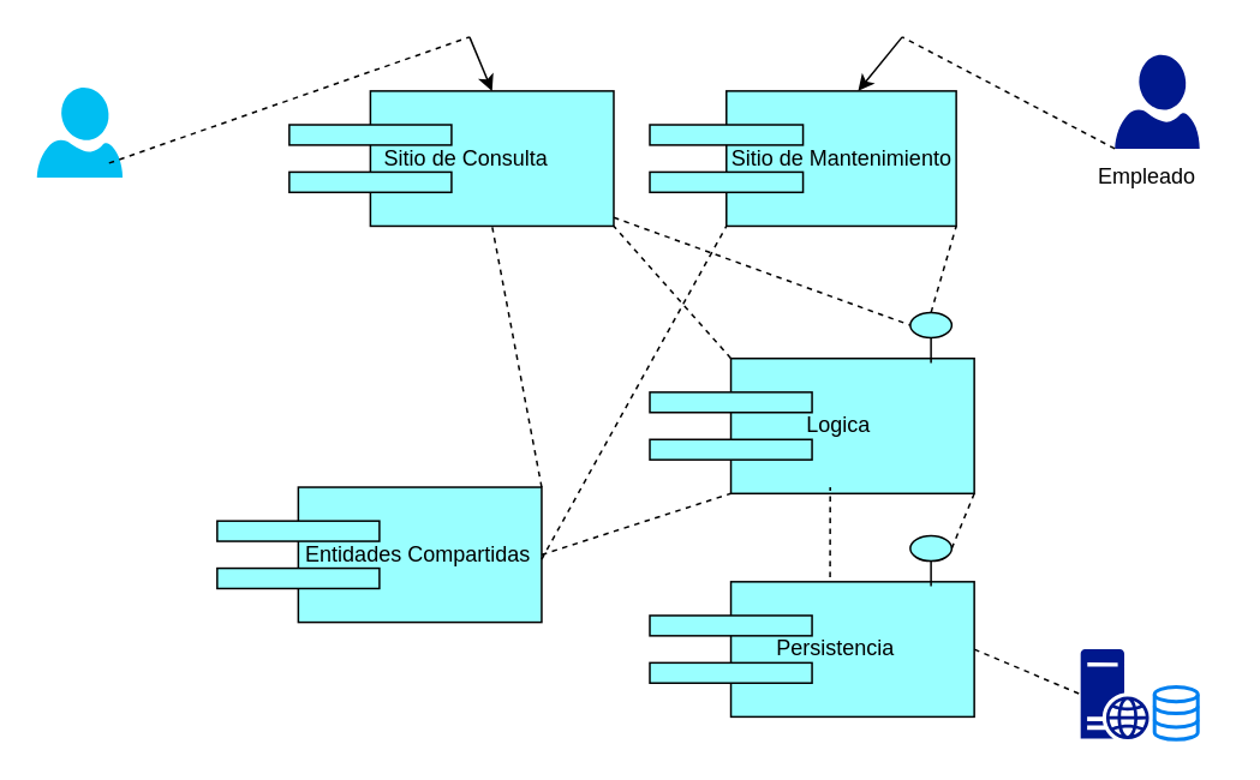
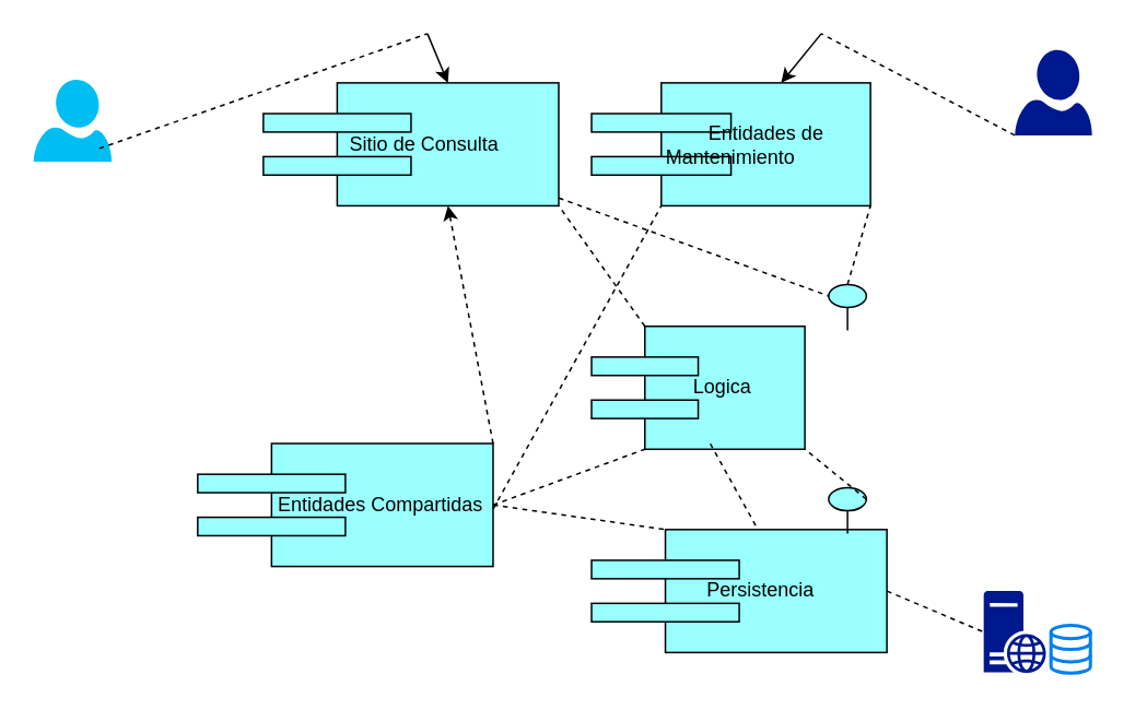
  <mxCell id="0" />
  <mxCell id="1" parent="0" />
- <mxCell id="2" value="&lt;font style=&quot;vertical-align: inherit&quot;&gt;&lt;font style=&quot;vertical-align: inherit&quot;&gt;&amp;nbsp; &amp;nbsp; &amp;nbsp; &amp;nbsp; &amp;nbsp; &amp;nbsp; &amp;nbsp;Sitio de Mantenimiento&lt;/font&gt;&lt;/font&gt;" style="html=1;outlineConnect=0;whiteSpace=wrap;fillColor=#99ffff;strokeColor=#000000;shape=mxgraph.archimate3.component;" parent="1" vertex="1"><mxGeometry x="360" y="50" width="170" height="75" as="geometry" /></mxCell>
+ <mxCell id="2" value="&lt;font style=&quot;vertical-align: inherit&quot;&gt;&lt;font style=&quot;vertical-align: inherit&quot;&gt;&amp;nbsp; &amp;nbsp; &amp;nbsp; &amp;nbsp; &amp;nbsp; &amp;nbsp; &amp;nbsp;Entidades de Mantenimiento&lt;/font&gt;&lt;/font&gt;" style="html=1;outlineConnect=0;whiteSpace=wrap;fillColor=#99ffff;strokeColor=#000000;shape=mxgraph.archimate3.component;" parent="1" vertex="1"><mxGeometry x="360" y="50" width="170" height="75" as="geometry" /></mxCell>
  <mxCell id="3" value="&lt;font style=&quot;vertical-align: inherit&quot;&gt;&lt;font style=&quot;vertical-align: inherit&quot;&gt;&amp;nbsp; &amp;nbsp; &amp;nbsp;Sitio de Consulta&lt;/font&gt;&lt;/font&gt;" style="html=1;outlineConnect=0;whiteSpace=wrap;fillColor=#99ffff;strokeColor=#000000;shape=mxgraph.archimate3.component;" parent="1" vertex="1"><mxGeometry x="160" y="50" width="180" height="75" as="geometry" /></mxCell>
- <mxCell id="4" value="&lt;font style=&quot;vertical-align: inherit&quot;&gt;&lt;font style=&quot;vertical-align: inherit&quot;&gt;&amp;nbsp; &amp;nbsp; &amp;nbsp; &amp;nbsp; &amp;nbsp;Logica&lt;/font&gt;&lt;/font&gt;" style="html=1;outlineConnect=0;whiteSpace=wrap;fillColor=#99ffff;strokeColor=#000000;shape=mxgraph.archimate3.component;" parent="1" vertex="1"><mxGeometry x="360" y="198.5" width="180" height="75" as="geometry" /></mxCell>
+ <mxCell id="4" value="&lt;font style=&quot;vertical-align: inherit&quot;&gt;&lt;font style=&quot;vertical-align: inherit&quot;&gt;&amp;nbsp; &amp;nbsp; &amp;nbsp; &amp;nbsp; &amp;nbsp;Logica&lt;/font&gt;&lt;/font&gt;" style="html=1;outlineConnect=0;whiteSpace=wrap;fillColor=#99ffff;strokeColor=#000000;shape=mxgraph.archimate3.component;" parent="1" vertex="1"><mxGeometry x="360" y="198.5" width="130" height="75" as="geometry" /></mxCell>
  <mxCell id="5" value="&amp;nbsp; &amp;nbsp; &amp;nbsp; &amp;nbsp; Persistencia" style="html=1;outlineConnect=0;whiteSpace=wrap;fillColor=#99ffff;strokeColor=#000000;shape=mxgraph.archimate3.component;" parent="1" vertex="1"><mxGeometry x="360" y="322.5" width="180" height="75" as="geometry" /></mxCell>
  <mxCell id="6" value="" style="pointerEvents=1;shadow=0;dashed=0;html=1;strokeColor=none;labelPosition=center;verticalLabelPosition=bottom;verticalAlign=top;align=center;shape=mxgraph.mscae.enterprise.web_server;fillColor=#00188D;" parent="1" vertex="1"><mxGeometry x="599" y="360" width="38" height="50" as="geometry" /></mxCell>
  <mxCell id="7" value="" style="html=1;verticalLabelPosition=bottom;align=center;labelBackgroundColor=#ffffff;verticalAlign=top;strokeWidth=2;strokeColor=#0080F0;fillColor=#ffffff;shadow=0;dashed=0;shape=mxgraph.ios7.icons.data;" parent="1" vertex="1"><mxGeometry x="640" y="381" width="24" height="29.1" as="geometry" /></mxCell>
  <mxCell id="8" value="" style="html=1;outlineConnect=0;whiteSpace=wrap;fillColor=#99ffff;strokeColor=#000000;shape=mxgraph.archimate3.interface;rotation=-90;" parent="1" vertex="1"><mxGeometry x="502" y="299.5" width="28" height="23" as="geometry" /></mxCell>
  <mxCell id="9" value="" style="html=1;outlineConnect=0;whiteSpace=wrap;fillColor=#99ffff;strokeColor=#000000;shape=mxgraph.archimate3.interface;rotation=-90;" parent="1" vertex="1"><mxGeometry x="502" y="175.5" width="28" height="23" as="geometry" /></mxCell>
  <mxCell id="10" value="&lt;font style=&quot;vertical-align: inherit&quot;&gt;&lt;font style=&quot;vertical-align: inherit&quot;&gt;&amp;nbsp; &amp;nbsp; &amp;nbsp; &amp;nbsp; &amp;nbsp; &amp;nbsp; &amp;nbsp;Entidades Compartidas&lt;/font&gt;&lt;/font&gt;" style="html=1;outlineConnect=0;whiteSpace=wrap;fillColor=#99ffff;strokeColor=#000000;shape=mxgraph.archimate3.component;" parent="1" vertex="1"><mxGeometry x="120" y="270" width="180" height="75" as="geometry" /></mxCell>
  <mxCell id="11" value="" style="shadow=0;dashed=0;html=1;strokeColor=none;shape=mxgraph.azure.user;fillColor=#00188D;" parent="1" vertex="1"><mxGeometry x="618" y="30" width="47" height="52" as="geometry" /></mxCell>
  <mxCell id="12" value="" style="verticalLabelPosition=bottom;html=1;verticalAlign=top;align=center;strokeColor=none;fillColor=#00BEF2;shape=mxgraph.azure.user;" parent="1" vertex="1"><mxGeometry x="20" y="48" width="47.5" height="50" as="geometry" /></mxCell>
- <mxCell id="13" value="Empleado" style="text;html=1;resizable=0;points=[];autosize=1;align=left;verticalAlign=top;spacingTop=-4;" parent="1" vertex="1"><mxGeometry x="606.5" y="88" width="70" height="20" as="geometry" /></mxCell>
  <mxCell id="14" value="" style="endArrow=none;dashed=1;html=1;" parent="1" edge="1"><mxGeometry width="50" height="50" relative="1" as="geometry"><mxPoint x="60" y="90" as="sourcePoint" /><mxPoint x="260" y="20" as="targetPoint" /></mxGeometry></mxCell>
  <mxCell id="15" value="" style="endArrow=classic;html=1;entryX=0.625;entryY=0;entryDx=0;entryDy=0;entryPerimeter=0;" parent="1" target="3" edge="1"><mxGeometry width="50" height="50" relative="1" as="geometry"><mxPoint x="260" y="20" as="sourcePoint" /><mxPoint x="350" y="80" as="targetPoint" /></mxGeometry></mxCell>
+ <mxCell id="16" value="" style="endArrow=none;dashed=1;html=1;exitX=1;exitY=0.5;exitDx=0;exitDy=0;exitPerimeter=0;entryX=0.25;entryY=0;entryDx=0;entryDy=0;entryPerimeter=0;" parent="1" source="10" target="5" edge="1"><mxGeometry width="50" height="50" relative="1" as="geometry"><mxPoint x="320" y="330" as="sourcePoint" /><mxPoint x="370" y="280" as="targetPoint" /></mxGeometry></mxCell>
  <mxCell id="17" value="" style="endArrow=none;dashed=1;html=1;exitX=1;exitY=0.5;exitDx=0;exitDy=0;exitPerimeter=0;entryX=0.25;entryY=1;entryDx=0;entryDy=0;entryPerimeter=0;" parent="1" source="10" target="4" edge="1"><mxGeometry width="50" height="50" relative="1" as="geometry"><mxPoint x="300" y="320" as="sourcePoint" /><mxPoint x="350" y="270" as="targetPoint" /></mxGeometry></mxCell>
  <mxCell id="18" value="" style="endArrow=none;dashed=1;html=1;entryX=0.25;entryY=1;entryDx=0;entryDy=0;entryPerimeter=0;" parent="1" target="2" edge="1"><mxGeometry width="50" height="50" relative="1" as="geometry"><mxPoint x="300" y="310" as="sourcePoint" /><mxPoint x="350" y="260" as="targetPoint" /></mxGeometry></mxCell>
  <mxCell id="19" value="" style="endArrow=none;dashed=1;html=1;exitX=0;exitY=1;exitDx=0;exitDy=0;exitPerimeter=0;" parent="1" source="11" edge="1"><mxGeometry width="50" height="50" relative="1" as="geometry"><mxPoint x="600" y="90" as="sourcePoint" /><mxPoint x="500" y="20" as="targetPoint" /></mxGeometry></mxCell>
  <mxCell id="20" value="" style="endArrow=classic;html=1;" parent="1" target="2" edge="1"><mxGeometry width="50" height="50" relative="1" as="geometry"><mxPoint x="500" y="20" as="sourcePoint" /><mxPoint x="510" as="targetPoint" y="10" /></mxGeometry></mxCell>
  <mxCell id="21" value="" style="endArrow=none;dashed=1;html=1;exitX=1;exitY=0.5;exitDx=0;exitDy=0;exitPerimeter=0;entryX=0;entryY=0.5;entryDx=0;entryDy=0;entryPerimeter=0;" parent="1" source="5" target="6" edge="1"><mxGeometry width="50" height="50" relative="1" as="geometry"><mxPoint x="530" y="380" as="sourcePoint" /><mxPoint x="580" y="330" as="targetPoint" /></mxGeometry></mxCell>
  <mxCell id="22" value="" style="endArrow=none;dashed=1;html=1;exitX=0.75;exitY=1;exitDx=0;exitDy=0;exitPerimeter=0;entryX=1;entryY=1;entryDx=0;entryDy=0;entryPerimeter=0;" parent="1" source="8" target="4" edge="1"><mxGeometry width="50" height="50" relative="1" as="geometry"><mxPoint x="550" y="320" as="sourcePoint" /><mxPoint x="600" y="270" as="targetPoint" /></mxGeometry></mxCell>
  <mxCell id="23" value="" style="endArrow=none;dashed=1;html=1;exitX=1;exitY=0.5;exitDx=0;exitDy=0;exitPerimeter=0;entryX=1;entryY=1;entryDx=0;entryDy=0;entryPerimeter=0;" parent="1" source="9" target="2" edge="1"><mxGeometry width="50" height="50" relative="1" as="geometry"><mxPoint x="540" y="180" as="sourcePoint" /><mxPoint x="590" y="130" as="targetPoint" /></mxGeometry></mxCell>
- <mxCell id="24" value="" style="endArrow=none;dashed=1;html=1;entryX=0.625;entryY=1;entryDx=0;entryDy=0;entryPerimeter=0;exitX=1;exitY=0;exitDx=0;exitDy=0;exitPerimeter=0;" parent="1" source="10" target="3" edge="1"><mxGeometry width="50" height="50" relative="1" as="geometry"><mxPoint x="300" y="310" as="sourcePoint" /><mxPoint x="330" y="220" as="targetPoint" /></mxGeometry></mxCell>
+ <mxCell id="24" value="" style="endArrow=classic;dashed=1;html=1;entryX=0.625;entryY=1;entryDx=0;entryDy=0;entryPerimeter=0;exitX=1;exitY=0;exitDx=0;exitDy=0;exitPerimeter=0;" parent="1" source="10" target="3" edge="1"><mxGeometry width="50" height="50" relative="1" as="geometry"><mxPoint x="300" y="310" as="sourcePoint" /><mxPoint x="330" y="220" as="targetPoint" /></mxGeometry></mxCell>
  <mxCell id="25" value="" style="endArrow=none;dashed=1;html=1;entryX=0.75;entryY=0;entryDx=0;entryDy=0;entryPerimeter=0;" parent="1" source="3" target="9" edge="1"><mxGeometry width="50" height="50" relative="1" as="geometry"><mxPoint x="300" y="190" as="sourcePoint" /><mxPoint x="350" y="140" as="targetPoint" /></mxGeometry></mxCell>
  <mxCell id="26" value="" style="endArrow=none;dashed=1;html=1;entryX=1;entryY=1;entryDx=0;entryDy=0;entryPerimeter=0;exitX=0.25;exitY=0;exitDx=0;exitDy=0;exitPerimeter=0;" parent="1" source="4" target="3" edge="1"><mxGeometry width="50" height="50" relative="1" as="geometry"><mxPoint x="300" y="200" as="sourcePoint" /><mxPoint x="350" y="150" as="targetPoint" /></mxGeometry></mxCell>
  <mxCell id="27" value="" style="endArrow=none;dashed=1;html=1;entryX=0.556;entryY=0.953;entryDx=0;entryDy=0;entryPerimeter=0;" edge="1" parent="1" target="4"><mxGeometry width="50" height="50" relative="1" as="geometry"><mxPoint x="460" y="320" as="sourcePoint" /><mxPoint x="490" y="260" as="targetPoint" /></mxGeometry></mxCell>
